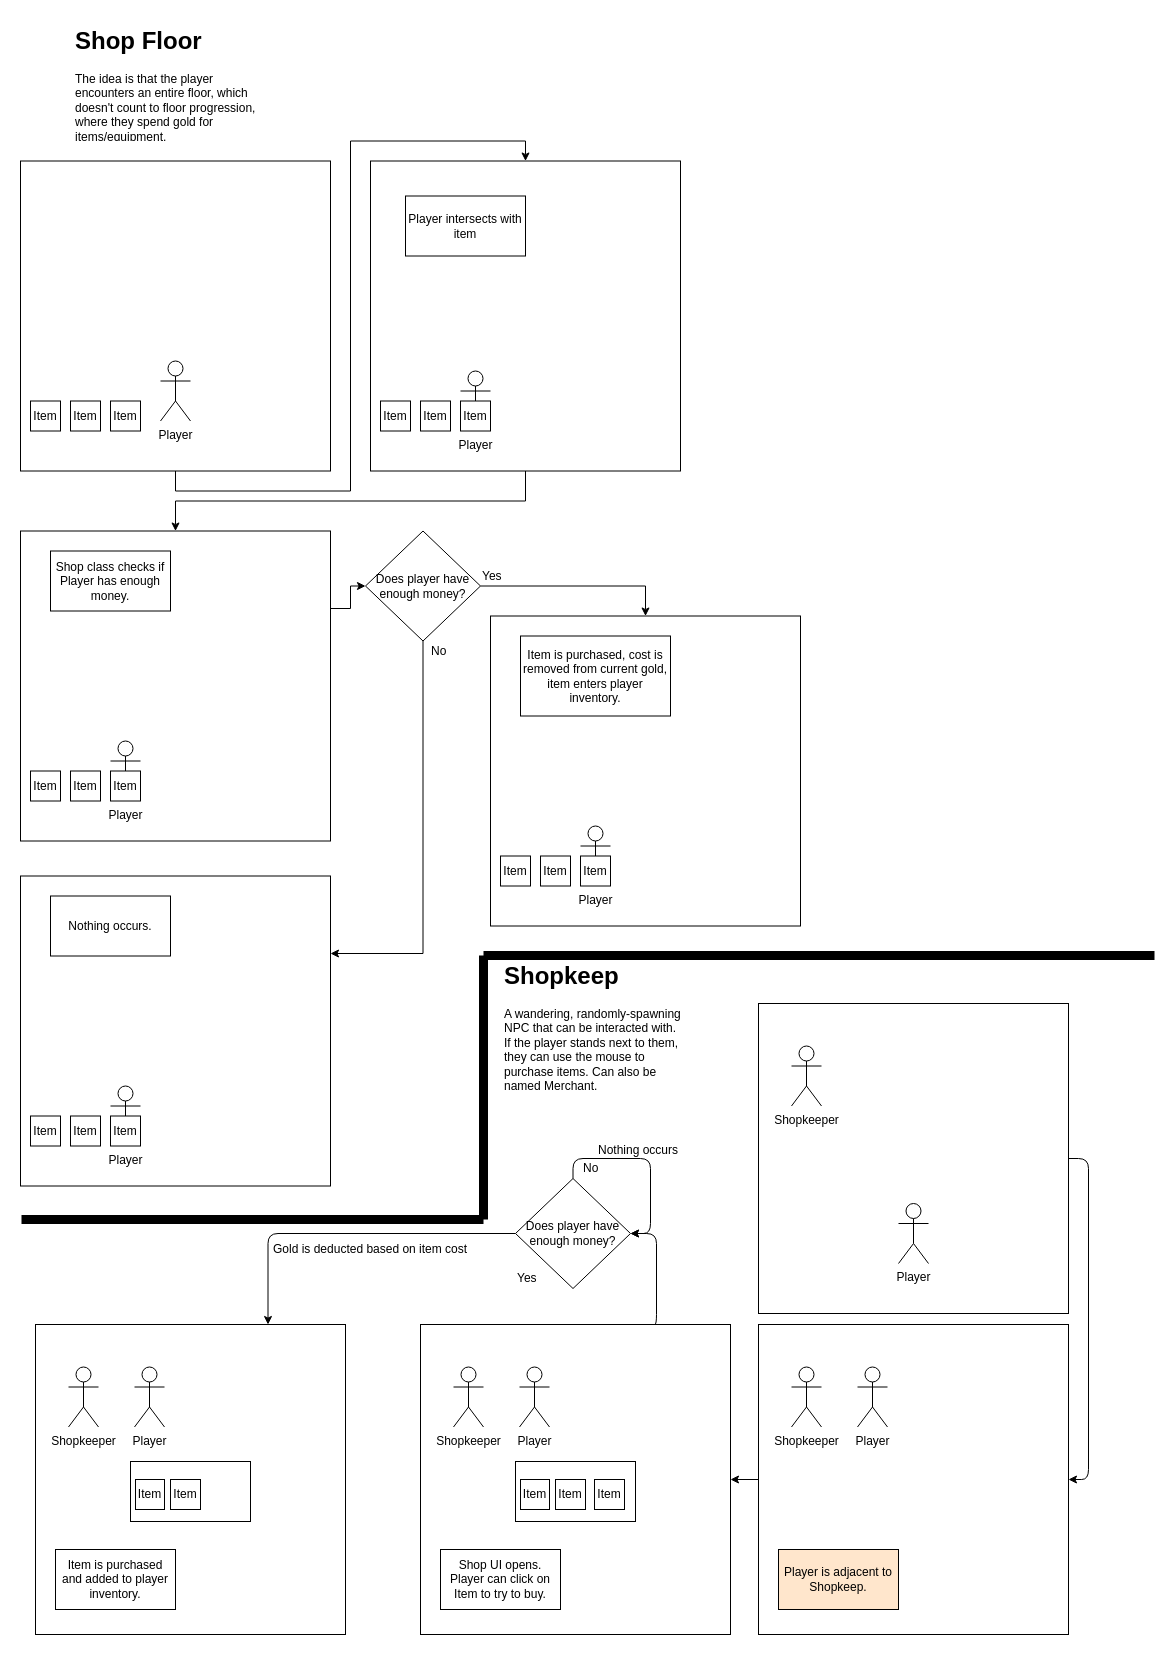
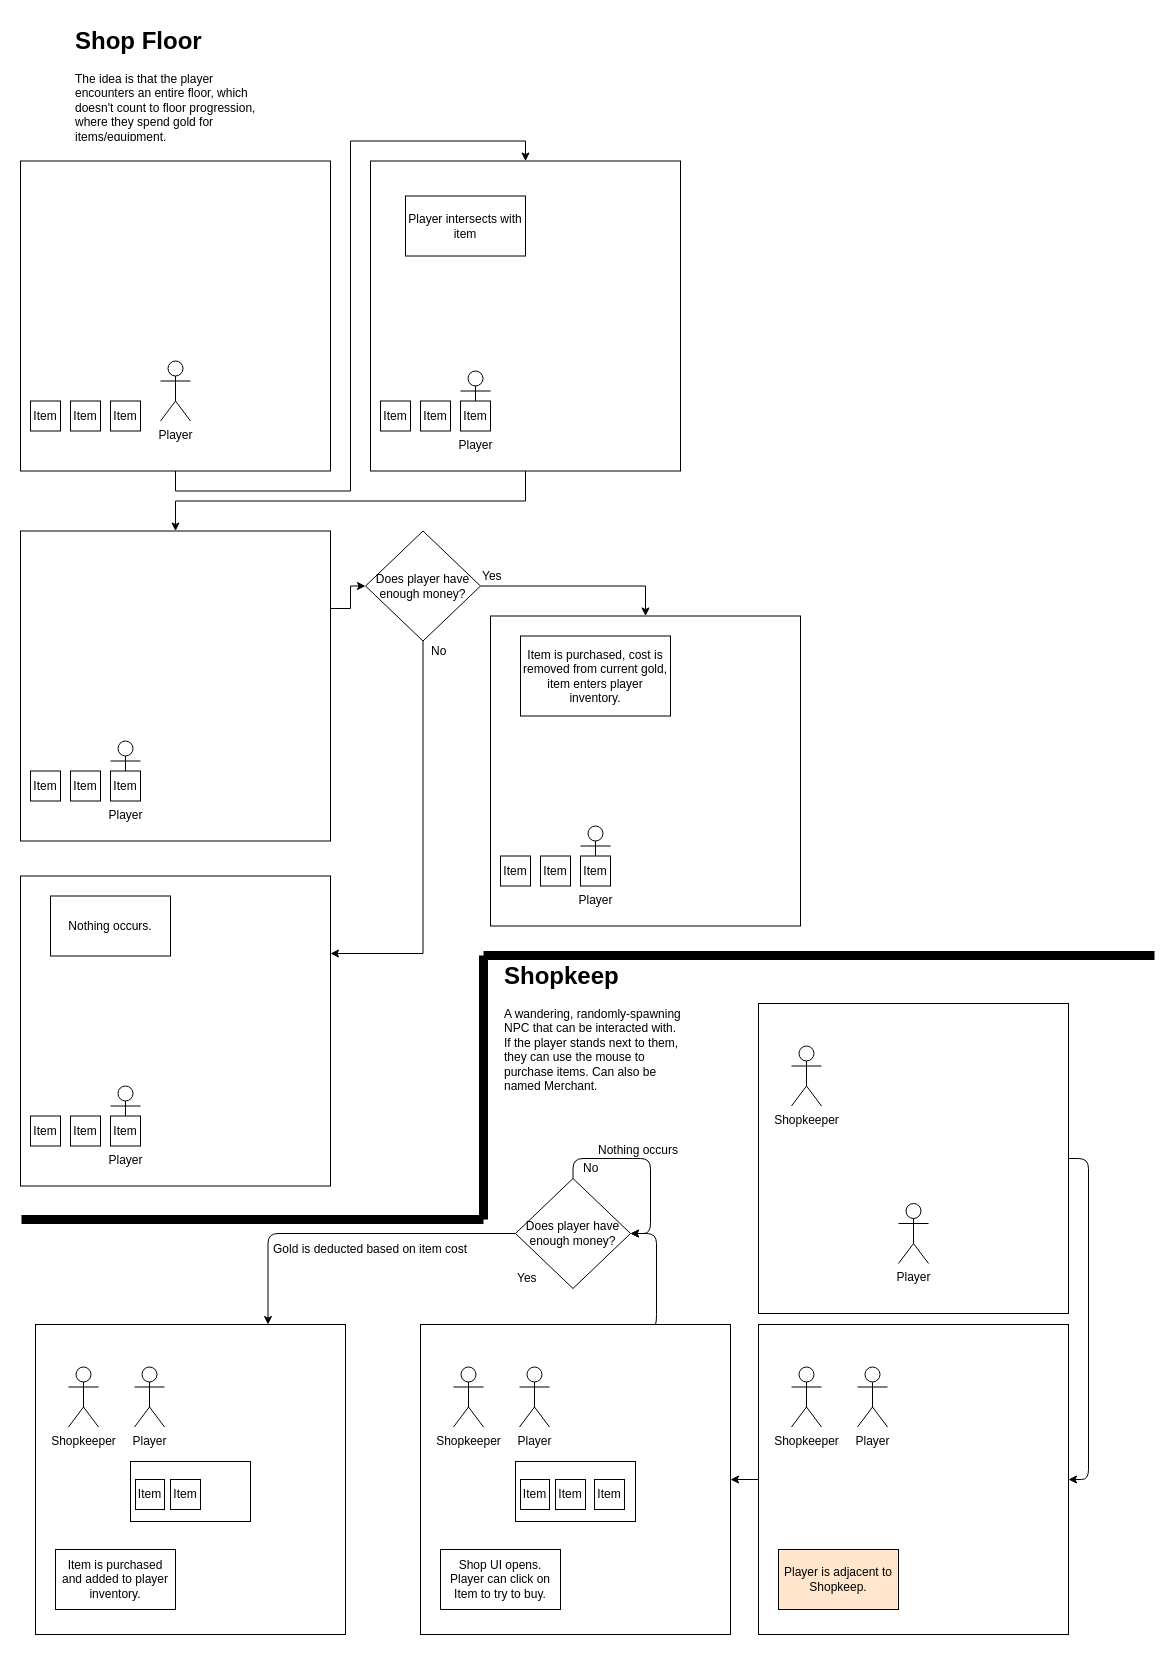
  <mxCell id="0" />
  <mxCell id="1" parent="0" />
  <mxCell id="2" style="edgeStyle=orthogonalEdgeStyle;rounded=0;orthogonalLoop=1;jettySize=auto;html=1;exitX=0.5;exitY=1;exitDx=0;exitDy=0;entryX=0.5;entryY=0;entryDx=0;entryDy=0;" edge="1" parent="1" source="3" target="10"><mxGeometry relative="1" as="geometry" /></mxCell>
  <mxCell id="3" value="" style="whiteSpace=wrap;html=1;aspect=fixed;" vertex="1" parent="1"><mxGeometry x="20" y="160.5" width="310" height="310" as="geometry" /></mxCell>
  <mxCell id="4" value="Player" style="shape=umlActor;verticalLabelPosition=bottom;labelBackgroundColor=#ffffff;verticalAlign=top;html=1;outlineConnect=0;" vertex="1" parent="1"><mxGeometry x="160" y="360.5" width="30" height="60" as="geometry" /></mxCell>
  <mxCell id="5" value="&lt;h1&gt;Shop Floor&lt;/h1&gt;&lt;p&gt;&lt;span&gt;The idea is that the player encounters an entire floor, which doesn't count to floor progression, where they spend gold for items/equipment.&lt;/span&gt;&lt;br&gt;&lt;/p&gt;" style="text;html=1;strokeColor=none;fillColor=none;spacing=5;spacingTop=-20;whiteSpace=wrap;overflow=hidden;rounded=0;" vertex="1" parent="1"><mxGeometry x="70" y="20.5" width="190" height="120" as="geometry" /></mxCell>
  <mxCell id="6" value="Item&lt;br&gt;" style="rounded=0;whiteSpace=wrap;html=1;" vertex="1" parent="1"><mxGeometry x="30" y="400.5" width="30" height="30" as="geometry" /></mxCell>
  <mxCell id="7" value="Item&lt;br&gt;" style="rounded=0;whiteSpace=wrap;html=1;" vertex="1" parent="1"><mxGeometry x="70" y="400.5" width="30" height="30" as="geometry" /></mxCell>
  <mxCell id="8" value="Item&lt;br&gt;" style="rounded=0;whiteSpace=wrap;html=1;" vertex="1" parent="1"><mxGeometry x="110" y="400.5" width="30" height="30" as="geometry" /></mxCell>
  <mxCell id="9" style="edgeStyle=orthogonalEdgeStyle;rounded=0;orthogonalLoop=1;jettySize=auto;html=1;exitX=0.5;exitY=1;exitDx=0;exitDy=0;" edge="1" parent="1" source="10" target="17"><mxGeometry relative="1" as="geometry" /></mxCell>
  <mxCell id="10" value="" style="whiteSpace=wrap;html=1;aspect=fixed;" vertex="1" parent="1"><mxGeometry x="370" y="160.5" width="310" height="310" as="geometry" /></mxCell>
  <mxCell id="11" value="Player" style="shape=umlActor;verticalLabelPosition=bottom;labelBackgroundColor=#ffffff;verticalAlign=top;html=1;outlineConnect=0;" vertex="1" parent="1"><mxGeometry x="460" y="370.5" width="30" height="60" as="geometry" /></mxCell>
  <mxCell id="12" value="Item&lt;br&gt;" style="rounded=0;whiteSpace=wrap;html=1;" vertex="1" parent="1"><mxGeometry x="380" y="400.5" width="30" height="30" as="geometry" /></mxCell>
  <mxCell id="13" value="Item&lt;br&gt;" style="rounded=0;whiteSpace=wrap;html=1;" vertex="1" parent="1"><mxGeometry x="420" y="400.5" width="30" height="30" as="geometry" /></mxCell>
  <mxCell id="14" value="Item&lt;br&gt;" style="rounded=0;whiteSpace=wrap;html=1;" vertex="1" parent="1"><mxGeometry x="460" y="400.5" width="30" height="30" as="geometry" /></mxCell>
  <mxCell id="15" value="Player intersects with item" style="rounded=0;whiteSpace=wrap;html=1;" vertex="1" parent="1"><mxGeometry x="405" y="195.5" width="120" height="60" as="geometry" /></mxCell>
  <mxCell id="16" style="edgeStyle=orthogonalEdgeStyle;rounded=0;orthogonalLoop=1;jettySize=auto;html=1;exitX=1;exitY=0.25;exitDx=0;exitDy=0;entryX=0;entryY=0.5;entryDx=0;entryDy=0;" edge="1" parent="1" source="17" target="25"><mxGeometry relative="1" as="geometry" /></mxCell>
  <mxCell id="17" value="" style="whiteSpace=wrap;html=1;aspect=fixed;" vertex="1" parent="1"><mxGeometry x="20" y="530.5" width="310" height="310" as="geometry" /></mxCell>
  <mxCell id="18" value="Player" style="shape=umlActor;verticalLabelPosition=bottom;labelBackgroundColor=#ffffff;verticalAlign=top;html=1;outlineConnect=0;" vertex="1" parent="1"><mxGeometry x="110" y="740.5" width="30" height="60" as="geometry" /></mxCell>
  <mxCell id="19" value="Item&lt;br&gt;" style="rounded=0;whiteSpace=wrap;html=1;" vertex="1" parent="1"><mxGeometry x="30" y="770.5" width="30" height="30" as="geometry" /></mxCell>
  <mxCell id="20" value="Item&lt;br&gt;" style="rounded=0;whiteSpace=wrap;html=1;" vertex="1" parent="1"><mxGeometry x="70" y="770.5" width="30" height="30" as="geometry" /></mxCell>
  <mxCell id="21" value="Item&lt;br&gt;" style="rounded=0;whiteSpace=wrap;html=1;" vertex="1" parent="1"><mxGeometry x="110" y="770.5" width="30" height="30" as="geometry" /></mxCell>
- <mxCell id="22" value="Shop class checks if Player has enough money." style="rounded=0;whiteSpace=wrap;html=1;" vertex="1" parent="1"><mxGeometry x="50" y="550.5" width="120" height="60" as="geometry" /></mxCell>
  <mxCell id="23" style="edgeStyle=orthogonalEdgeStyle;rounded=0;orthogonalLoop=1;jettySize=auto;html=1;exitX=1;exitY=0.5;exitDx=0;exitDy=0;entryX=0.5;entryY=0;entryDx=0;entryDy=0;" edge="1" parent="1" source="25" target="28"><mxGeometry relative="1" as="geometry" /></mxCell>
  <mxCell id="24" style="edgeStyle=orthogonalEdgeStyle;rounded=0;orthogonalLoop=1;jettySize=auto;html=1;exitX=0.5;exitY=1;exitDx=0;exitDy=0;entryX=1;entryY=0.25;entryDx=0;entryDy=0;" edge="1" parent="1" source="25" target="34"><mxGeometry relative="1" as="geometry" /></mxCell>
  <mxCell id="25" value="Does player have enough money?" style="rhombus;whiteSpace=wrap;html=1;" vertex="1" parent="1"><mxGeometry x="365" y="530.5" width="115" height="110" as="geometry" /></mxCell>
  <mxCell id="26" value="Yes" style="text;html=1;resizable=0;points=[];autosize=1;align=left;verticalAlign=top;spacingTop=-4;" vertex="1" parent="1"><mxGeometry x="480" y="565.5" width="40" height="20" as="geometry" /></mxCell>
  <mxCell id="27" value="No" style="text;html=1;resizable=0;points=[];autosize=1;align=left;verticalAlign=top;spacingTop=-4;" vertex="1" parent="1"><mxGeometry x="429" y="640.5" width="30" height="20" as="geometry" /></mxCell>
  <mxCell id="28" value="" style="whiteSpace=wrap;html=1;aspect=fixed;" vertex="1" parent="1"><mxGeometry x="490" y="615.5" width="310" height="310" as="geometry" /></mxCell>
  <mxCell id="29" value="Player" style="shape=umlActor;verticalLabelPosition=bottom;labelBackgroundColor=#ffffff;verticalAlign=top;html=1;outlineConnect=0;" vertex="1" parent="1"><mxGeometry x="580" y="825.5" width="30" height="60" as="geometry" /></mxCell>
  <mxCell id="30" value="Item&lt;br&gt;" style="rounded=0;whiteSpace=wrap;html=1;" vertex="1" parent="1"><mxGeometry x="500" y="855.5" width="30" height="30" as="geometry" /></mxCell>
  <mxCell id="31" value="Item&lt;br&gt;" style="rounded=0;whiteSpace=wrap;html=1;" vertex="1" parent="1"><mxGeometry x="540" y="855.5" width="30" height="30" as="geometry" /></mxCell>
  <mxCell id="32" value="Item&lt;br&gt;" style="rounded=0;whiteSpace=wrap;html=1;" vertex="1" parent="1"><mxGeometry x="580" y="855.5" width="30" height="30" as="geometry" /></mxCell>
  <mxCell id="33" value="Item is purchased, cost is removed from current gold, item enters player inventory." style="rounded=0;whiteSpace=wrap;html=1;" vertex="1" parent="1"><mxGeometry x="520" y="635.5" width="150" height="80" as="geometry" /></mxCell>
  <mxCell id="34" value="" style="whiteSpace=wrap;html=1;aspect=fixed;" vertex="1" parent="1"><mxGeometry x="20" y="875.5" width="310" height="310" as="geometry" /></mxCell>
  <mxCell id="35" value="Player" style="shape=umlActor;verticalLabelPosition=bottom;labelBackgroundColor=#ffffff;verticalAlign=top;html=1;outlineConnect=0;" vertex="1" parent="1"><mxGeometry x="110" y="1085.5" width="30" height="60" as="geometry" /></mxCell>
  <mxCell id="36" value="Item&lt;br&gt;" style="rounded=0;whiteSpace=wrap;html=1;" vertex="1" parent="1"><mxGeometry x="30" y="1115.5" width="30" height="30" as="geometry" /></mxCell>
  <mxCell id="37" value="Item&lt;br&gt;" style="rounded=0;whiteSpace=wrap;html=1;" vertex="1" parent="1"><mxGeometry x="70" y="1115.5" width="30" height="30" as="geometry" /></mxCell>
  <mxCell id="38" value="Item&lt;br&gt;" style="rounded=0;whiteSpace=wrap;html=1;" vertex="1" parent="1"><mxGeometry x="110" y="1115.5" width="30" height="30" as="geometry" /></mxCell>
  <mxCell id="39" value="Nothing occurs." style="rounded=0;whiteSpace=wrap;html=1;" vertex="1" parent="1"><mxGeometry x="50" y="895.5" width="120" height="60" as="geometry" /></mxCell>
  <mxCell id="40" value="&lt;h1&gt;Shopkeep&lt;/h1&gt;&lt;p&gt;A wandering, randomly-spawning NPC that can be interacted with. If the player stands next to them, they can use the mouse to purchase items. Can also be named Merchant.&lt;/p&gt;" style="text;html=1;strokeColor=none;fillColor=none;spacing=5;spacingTop=-20;whiteSpace=wrap;overflow=hidden;rounded=0;" vertex="1" parent="1"><mxGeometry x="499" y="956" width="190" height="143" as="geometry" /></mxCell>
  <mxCell id="41" value="" style="endArrow=none;html=1;rounded=1;strokeColor=#000000;strokeWidth=9;" edge="1" parent="1"><mxGeometry width="50" height="50" relative="1" as="geometry"><mxPoint x="21" y="1219" as="sourcePoint" /><mxPoint x="483" y="1219" as="targetPoint" /></mxGeometry></mxCell>
  <mxCell id="42" value="" style="endArrow=none;html=1;rounded=1;strokeColor=#000000;strokeWidth=9;" edge="1" parent="1"><mxGeometry width="50" height="50" relative="1" as="geometry"><mxPoint x="483" y="955" as="sourcePoint" /><mxPoint x="483" y="1219" as="targetPoint" /></mxGeometry></mxCell>
  <mxCell id="43" value="" style="endArrow=none;html=1;rounded=1;strokeColor=#000000;strokeWidth=9;" edge="1" parent="1"><mxGeometry width="50" height="50" relative="1" as="geometry"><mxPoint x="483" y="955" as="sourcePoint" /><mxPoint x="1154" y="955" as="targetPoint" /></mxGeometry></mxCell>
  <mxCell id="44" style="edgeStyle=orthogonalEdgeStyle;rounded=1;orthogonalLoop=1;jettySize=auto;html=1;exitX=1;exitY=0.5;exitDx=0;exitDy=0;entryX=1;entryY=0.5;entryDx=0;entryDy=0;strokeColor=#000000;strokeWidth=1;" edge="1" parent="1" source="45" target="49"><mxGeometry relative="1" as="geometry" /></mxCell>
  <mxCell id="45" value="" style="whiteSpace=wrap;html=1;aspect=fixed;" vertex="1" parent="1"><mxGeometry x="758" y="1003" width="310" height="310" as="geometry" /></mxCell>
  <mxCell id="46" value="Player" style="shape=umlActor;verticalLabelPosition=bottom;labelBackgroundColor=#ffffff;verticalAlign=top;html=1;outlineConnect=0;" vertex="1" parent="1"><mxGeometry x="898" y="1203" width="30" height="60" as="geometry" /></mxCell>
  <mxCell id="47" value="Shopkeeper&lt;br&gt;&lt;br&gt;" style="shape=umlActor;verticalLabelPosition=bottom;labelBackgroundColor=#ffffff;verticalAlign=top;html=1;outlineConnect=0;" vertex="1" parent="1"><mxGeometry x="791" y="1045.5" width="30" height="60" as="geometry" /></mxCell>
  <mxCell id="48" style="edgeStyle=orthogonalEdgeStyle;rounded=1;orthogonalLoop=1;jettySize=auto;html=1;exitX=0;exitY=0.5;exitDx=0;exitDy=0;entryX=1;entryY=0.5;entryDx=0;entryDy=0;strokeColor=#000000;strokeWidth=1;" edge="1" parent="1" source="49" target="54"><mxGeometry relative="1" as="geometry" /></mxCell>
  <mxCell id="49" value="" style="whiteSpace=wrap;html=1;aspect=fixed;" vertex="1" parent="1"><mxGeometry x="758" y="1324" width="310" height="310" as="geometry" /></mxCell>
  <mxCell id="50" value="Player" style="shape=umlActor;verticalLabelPosition=bottom;labelBackgroundColor=#ffffff;verticalAlign=top;html=1;outlineConnect=0;" vertex="1" parent="1"><mxGeometry x="857" y="1366.5" width="30" height="60" as="geometry" /></mxCell>
  <mxCell id="51" value="Shopkeeper&lt;br&gt;&lt;br&gt;" style="shape=umlActor;verticalLabelPosition=bottom;labelBackgroundColor=#ffffff;verticalAlign=top;html=1;outlineConnect=0;" vertex="1" parent="1"><mxGeometry x="791" y="1366.5" width="30" height="60" as="geometry" /></mxCell>
  <mxCell id="52" value="Player is adjacent to Shopkeep." style="rounded=0;whiteSpace=wrap;html=1;fillColor=#ffe6cc;" vertex="1" parent="1"><mxGeometry x="778" y="1549" width="120" height="60" as="geometry" /></mxCell>
  <mxCell id="53" style="edgeStyle=orthogonalEdgeStyle;rounded=1;orthogonalLoop=1;jettySize=auto;html=1;exitX=0.75;exitY=0;exitDx=0;exitDy=0;entryX=1;entryY=0.5;entryDx=0;entryDy=0;strokeColor=#000000;strokeWidth=1;" edge="1" parent="1" source="54" target="63"><mxGeometry relative="1" as="geometry"><mxPoint x="639" y="1316.5" as="sourcePoint" /><Array as="points"><mxPoint x="656" y="1324" /><mxPoint x="656" y="1233" /></Array></mxGeometry></mxCell>
  <mxCell id="54" value="" style="whiteSpace=wrap;html=1;aspect=fixed;" vertex="1" parent="1"><mxGeometry x="420" y="1324" width="310" height="310" as="geometry" /></mxCell>
  <mxCell id="55" value="Player" style="shape=umlActor;verticalLabelPosition=bottom;labelBackgroundColor=#ffffff;verticalAlign=top;html=1;outlineConnect=0;" vertex="1" parent="1"><mxGeometry x="519" y="1366.5" width="30" height="60" as="geometry" /></mxCell>
  <mxCell id="56" value="Shopkeeper&lt;br&gt;&lt;br&gt;" style="shape=umlActor;verticalLabelPosition=bottom;labelBackgroundColor=#ffffff;verticalAlign=top;html=1;outlineConnect=0;" vertex="1" parent="1"><mxGeometry x="453" y="1366.5" width="30" height="60" as="geometry" /></mxCell>
  <mxCell id="57" value="Shop UI opens. Player can click on Item to try to buy." style="rounded=0;whiteSpace=wrap;html=1;" vertex="1" parent="1"><mxGeometry x="440" y="1549" width="120" height="60" as="geometry" /></mxCell>
  <mxCell id="58" value="" style="rounded=0;whiteSpace=wrap;html=1;" vertex="1" parent="1"><mxGeometry x="515" y="1461" width="120" height="60" as="geometry" /></mxCell>
  <mxCell id="59" value="Item&lt;br&gt;" style="rounded=0;whiteSpace=wrap;html=1;" vertex="1" parent="1"><mxGeometry x="520" y="1479" width="29" height="30" as="geometry" /></mxCell>
  <mxCell id="60" value="Item&lt;br&gt;" style="rounded=0;whiteSpace=wrap;html=1;" vertex="1" parent="1"><mxGeometry x="555" y="1479" width="30" height="30" as="geometry" /></mxCell>
  <mxCell id="61" value="Item&lt;br&gt;" style="rounded=0;whiteSpace=wrap;html=1;" vertex="1" parent="1"><mxGeometry x="594" y="1479" width="30" height="30" as="geometry" /></mxCell>
  <mxCell id="62" style="edgeStyle=orthogonalEdgeStyle;rounded=1;orthogonalLoop=1;jettySize=auto;html=1;exitX=0;exitY=0.5;exitDx=0;exitDy=0;entryX=0.75;entryY=0;entryDx=0;entryDy=0;strokeColor=#000000;strokeWidth=1;" edge="1" parent="1" source="63" target="66"><mxGeometry relative="1" as="geometry" /></mxCell>
  <mxCell id="63" value="Does player have enough money?" style="rhombus;whiteSpace=wrap;html=1;" vertex="1" parent="1"><mxGeometry x="515" y="1178" width="115" height="110" as="geometry" /></mxCell>
  <mxCell id="64" value="Yes" style="text;html=1;resizable=0;points=[];autosize=1;align=left;verticalAlign=top;spacingTop=-4;" vertex="1" parent="1"><mxGeometry x="515" y="1268" width="40" height="20" as="geometry" /></mxCell>
  <mxCell id="65" value="No" style="text;html=1;resizable=0;points=[];autosize=1;align=left;verticalAlign=top;spacingTop=-4;" vertex="1" parent="1"><mxGeometry x="581" y="1158" width="30" height="20" as="geometry" /></mxCell>
  <mxCell id="66" value="" style="whiteSpace=wrap;html=1;aspect=fixed;" vertex="1" parent="1"><mxGeometry x="35" y="1324" width="310" height="310" as="geometry" /></mxCell>
  <mxCell id="67" value="Player" style="shape=umlActor;verticalLabelPosition=bottom;labelBackgroundColor=#ffffff;verticalAlign=top;html=1;outlineConnect=0;" vertex="1" parent="1"><mxGeometry x="134" y="1366.5" width="30" height="60" as="geometry" /></mxCell>
  <mxCell id="68" value="Shopkeeper&lt;br&gt;&lt;br&gt;" style="shape=umlActor;verticalLabelPosition=bottom;labelBackgroundColor=#ffffff;verticalAlign=top;html=1;outlineConnect=0;" vertex="1" parent="1"><mxGeometry x="68" y="1366.5" width="30" height="60" as="geometry" /></mxCell>
  <mxCell id="69" value="Item is purchased and added to player inventory." style="rounded=0;whiteSpace=wrap;html=1;" vertex="1" parent="1"><mxGeometry x="55" y="1549" width="120" height="60" as="geometry" /></mxCell>
  <mxCell id="70" value="" style="rounded=0;whiteSpace=wrap;html=1;" vertex="1" parent="1"><mxGeometry x="130" y="1461" width="120" height="60" as="geometry" /></mxCell>
  <mxCell id="71" value="Item&lt;br&gt;" style="rounded=0;whiteSpace=wrap;html=1;" vertex="1" parent="1"><mxGeometry x="135" y="1479" width="29" height="30" as="geometry" /></mxCell>
  <mxCell id="72" value="Item&lt;br&gt;" style="rounded=0;whiteSpace=wrap;html=1;" vertex="1" parent="1"><mxGeometry x="170" y="1479" width="30" height="30" as="geometry" /></mxCell>
  <mxCell id="73" style="edgeStyle=orthogonalEdgeStyle;rounded=1;orthogonalLoop=1;jettySize=auto;html=1;exitX=0.5;exitY=0;exitDx=0;exitDy=0;entryX=1;entryY=0.5;entryDx=0;entryDy=0;strokeColor=#000000;strokeWidth=1;" edge="1" parent="1" source="63" target="63"><mxGeometry relative="1" as="geometry" /></mxCell>
  <mxCell id="74" value="Nothing occurs" style="text;html=1;resizable=0;points=[];autosize=1;align=left;verticalAlign=top;spacingTop=-4;" vertex="1" parent="1"><mxGeometry x="596" y="1140" width="99" height="11" as="geometry" /></mxCell>
  <mxCell id="75" value="Gold is deducted based on item cost" style="text;html=1;resizable=0;points=[];autosize=1;align=left;verticalAlign=top;spacingTop=-4;" vertex="1" parent="1"><mxGeometry x="271" y="1238.5" width="209" height="11" as="geometry" /></mxCell>
